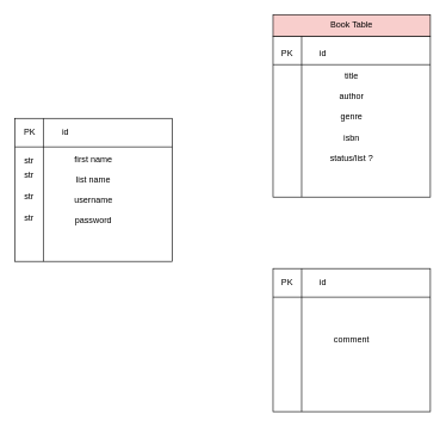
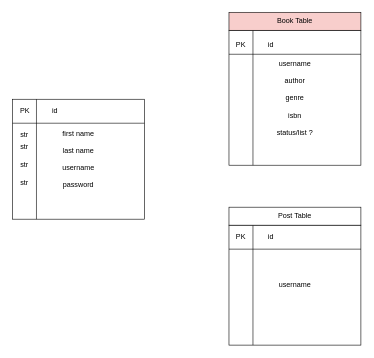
  <mxCell id="0" />
  <mxCell id="1" parent="0" />
- <mxCell id="2" value="first name&lt;br&gt;&lt;br&gt;list name&lt;br&gt;&lt;br&gt;username&lt;br&gt;&lt;br&gt;password" style="shape=internalStorage;whiteSpace=wrap;html=1;backgroundOutline=1;dx=40;dy=40;" parent="1" vertex="1"><mxGeometry x="20" y="165" width="220" height="200" as="geometry" /></mxCell>
+ <mxCell id="2" value="first name&lt;br&gt;&lt;br&gt;last name&lt;br&gt;&lt;br&gt;username&lt;br&gt;&lt;br&gt;password" style="shape=internalStorage;whiteSpace=wrap;html=1;backgroundOutline=1;dx=40;dy=40;" parent="1" vertex="1"><mxGeometry x="20" y="165" width="220" height="200" as="geometry" /></mxCell>
  <mxCell id="3" value="PK" style="text;html=1;strokeColor=none;fillColor=none;align=center;verticalAlign=middle;whiteSpace=wrap;rounded=0;" vertex="1" parent="1"><mxGeometry x="21" y="175" width="40" height="20" as="geometry" /></mxCell>
  <mxCell id="4" value="id" style="text;html=1;strokeColor=none;fillColor=none;align=center;verticalAlign=middle;whiteSpace=wrap;rounded=0;" vertex="1" parent="1"><mxGeometry x="71" y="175" width="40" height="20" as="geometry" /></mxCell>
  <mxCell id="5" value="str" style="text;html=1;strokeColor=none;fillColor=none;align=center;verticalAlign=middle;whiteSpace=wrap;rounded=0;" vertex="1" parent="1"><mxGeometry x="20" y="215" width="40" height="20" as="geometry" /></mxCell>
  <mxCell id="6" value="str" style="text;html=1;strokeColor=none;fillColor=none;align=center;verticalAlign=middle;whiteSpace=wrap;rounded=0;" vertex="1" parent="1"><mxGeometry x="20" y="235" width="40" height="20" as="geometry" /></mxCell>
  <mxCell id="7" value="str" style="text;html=1;strokeColor=none;fillColor=none;align=center;verticalAlign=middle;whiteSpace=wrap;rounded=0;" vertex="1" parent="1"><mxGeometry x="20" y="265" width="40" height="20" as="geometry" /></mxCell>
  <mxCell id="8" value="str" style="text;html=1;strokeColor=none;fillColor=none;align=center;verticalAlign=middle;whiteSpace=wrap;rounded=0;" vertex="1" parent="1"><mxGeometry x="20" y="295" width="40" height="20" as="geometry" /></mxCell>
- <mxCell id="9" value="title&lt;br&gt;&lt;br&gt;author&lt;br&gt;&lt;br&gt;genre&lt;br&gt;&lt;br&gt;isbn&lt;br&gt;&lt;br&gt;status/list ?" style="shape=internalStorage;whiteSpace=wrap;html=1;backgroundOutline=1;dx=40;dy=40;" vertex="1" parent="1"><mxGeometry x="381" y="50" width="220" height="225" as="geometry" /></mxCell>
- <mxCell id="10" value="comment" style="shape=internalStorage;whiteSpace=wrap;html=1;backgroundOutline=1;dx=40;dy=40;" vertex="1" parent="1"><mxGeometry x="381" y="375" width="220" height="200" as="geometry" /></mxCell>
+ <mxCell id="9" value="username&lt;br&gt;&lt;br&gt;author&lt;br&gt;&lt;br&gt;genre&lt;br&gt;&lt;br&gt;isbn&lt;br&gt;&lt;br&gt;status/list ?" style="shape=internalStorage;whiteSpace=wrap;html=1;backgroundOutline=1;dx=40;dy=40;" vertex="1" parent="1"><mxGeometry x="381" y="50" width="220" height="225" as="geometry" /></mxCell>
+ <mxCell id="10" value="username" style="shape=internalStorage;whiteSpace=wrap;html=1;backgroundOutline=1;dx=40;dy=40;" vertex="1" parent="1"><mxGeometry x="381" y="375" width="220" height="200" as="geometry" /></mxCell>
  <mxCell id="11" value="Book Table" style="rounded=0;whiteSpace=wrap;html=1;fillColor=#f8cecc;" vertex="1" parent="1"><mxGeometry x="381" y="20" width="220" height="30" as="geometry" /></mxCell>
+ <mxCell id="12" value="Post Table" style="rounded=0;whiteSpace=wrap;html=1;" vertex="1" parent="1"><mxGeometry x="381" y="345" width="220" height="30" as="geometry" /></mxCell>
  <mxCell id="13" value="PK" style="text;html=1;strokeColor=none;fillColor=none;align=center;verticalAlign=middle;whiteSpace=wrap;rounded=0;" vertex="1" parent="1"><mxGeometry x="381" y="65" width="40" height="20" as="geometry" /></mxCell>
  <mxCell id="14" value="id" style="text;html=1;strokeColor=none;fillColor=none;align=center;verticalAlign=middle;whiteSpace=wrap;rounded=0;" vertex="1" parent="1"><mxGeometry x="431" y="65" width="40" height="20" as="geometry" /></mxCell>
  <mxCell id="15" value="id" style="text;html=1;strokeColor=none;fillColor=none;align=center;verticalAlign=middle;whiteSpace=wrap;rounded=0;" vertex="1" parent="1"><mxGeometry x="431" y="385" width="40" height="20" as="geometry" /></mxCell>
  <mxCell id="16" value="PK" style="text;html=1;strokeColor=none;fillColor=none;align=center;verticalAlign=middle;whiteSpace=wrap;rounded=0;" vertex="1" parent="1"><mxGeometry x="381" y="385" width="40" height="20" as="geometry" /></mxCell>
